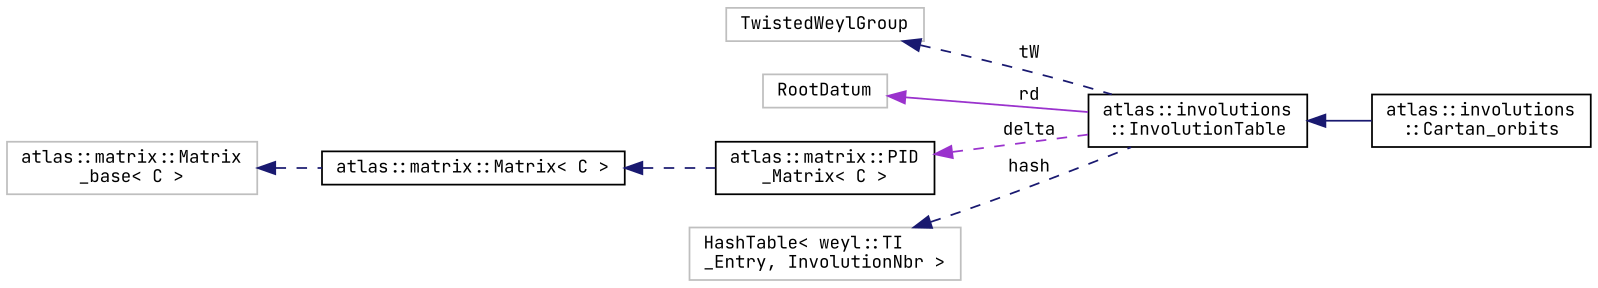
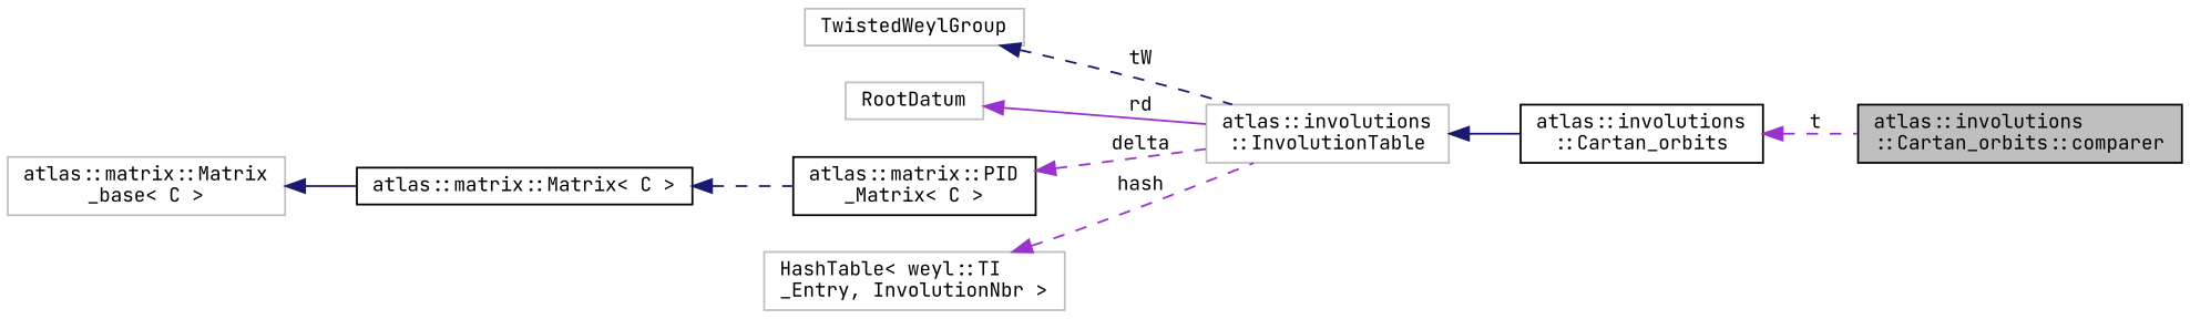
  digraph {
    fontname="JetBrains Mono"
    rankdir=LR
    node [color=black fillcolor=white fontname="JetBrains Mono" fontsize=10 shape=record style=filled]
    edge [color=darkorchid3 dir=back fontname="JetBrains Mono" fontsize=10 labelfontname=Helvetica labelfontsize=10 style=dashed]
+   n1 [fillcolor=grey75 fontcolor=black height=0.2 label="atlas::involutions\l::Cartan_orbits::comparer" width=0.4]
    n2 [height=0.2 label="atlas::involutions\l::Cartan_orbits" width=0.4]
-   n3 [height=0.2 label="atlas::involutions\l::InvolutionTable" width=0.4]
+   n3 [color=grey75 height=0.2 label="atlas::involutions\l::InvolutionTable" width=0.4]
    n4 [color=grey75 height=0.2 label=TwistedWeylGroup width=0.4]
    n5 [color=grey75 height=0.2 label=RootDatum width=0.4]
    n6 [height=0.2 label="atlas::matrix::PID\l_Matrix\< C \>" width=0.4]
    n7 [height=0.2 label="atlas::matrix::Matrix\< C \>" width=0.4]
    n8 [color=grey75 height=0.2 label="atlas::matrix::Matrix\l_base\< C \>" width=0.4]
    n9 [color=grey75 height=0.2 label="HashTable\< weyl::TI\l_Entry, InvolutionNbr \>" width=0.4]
+   n2 -> n1 [label=" t"]
    n3 -> n2 [color=midnightblue style=solid]
    n4 -> n3 [color=midnightblue label=" tW"]
    n5 -> n3 [label=" rd" style=solid]
    n6 -> n3 [label=" delta"]
    n7 -> n6 [color=midnightblue]
-   n8 -> n7 [color=midnightblue]
-   n9 -> n3 [color=midnightblue label=" hash"]
+   n8 -> n7 [color=midnightblue style=solid]
+   n9 -> n3 [label=" hash"]
  }
